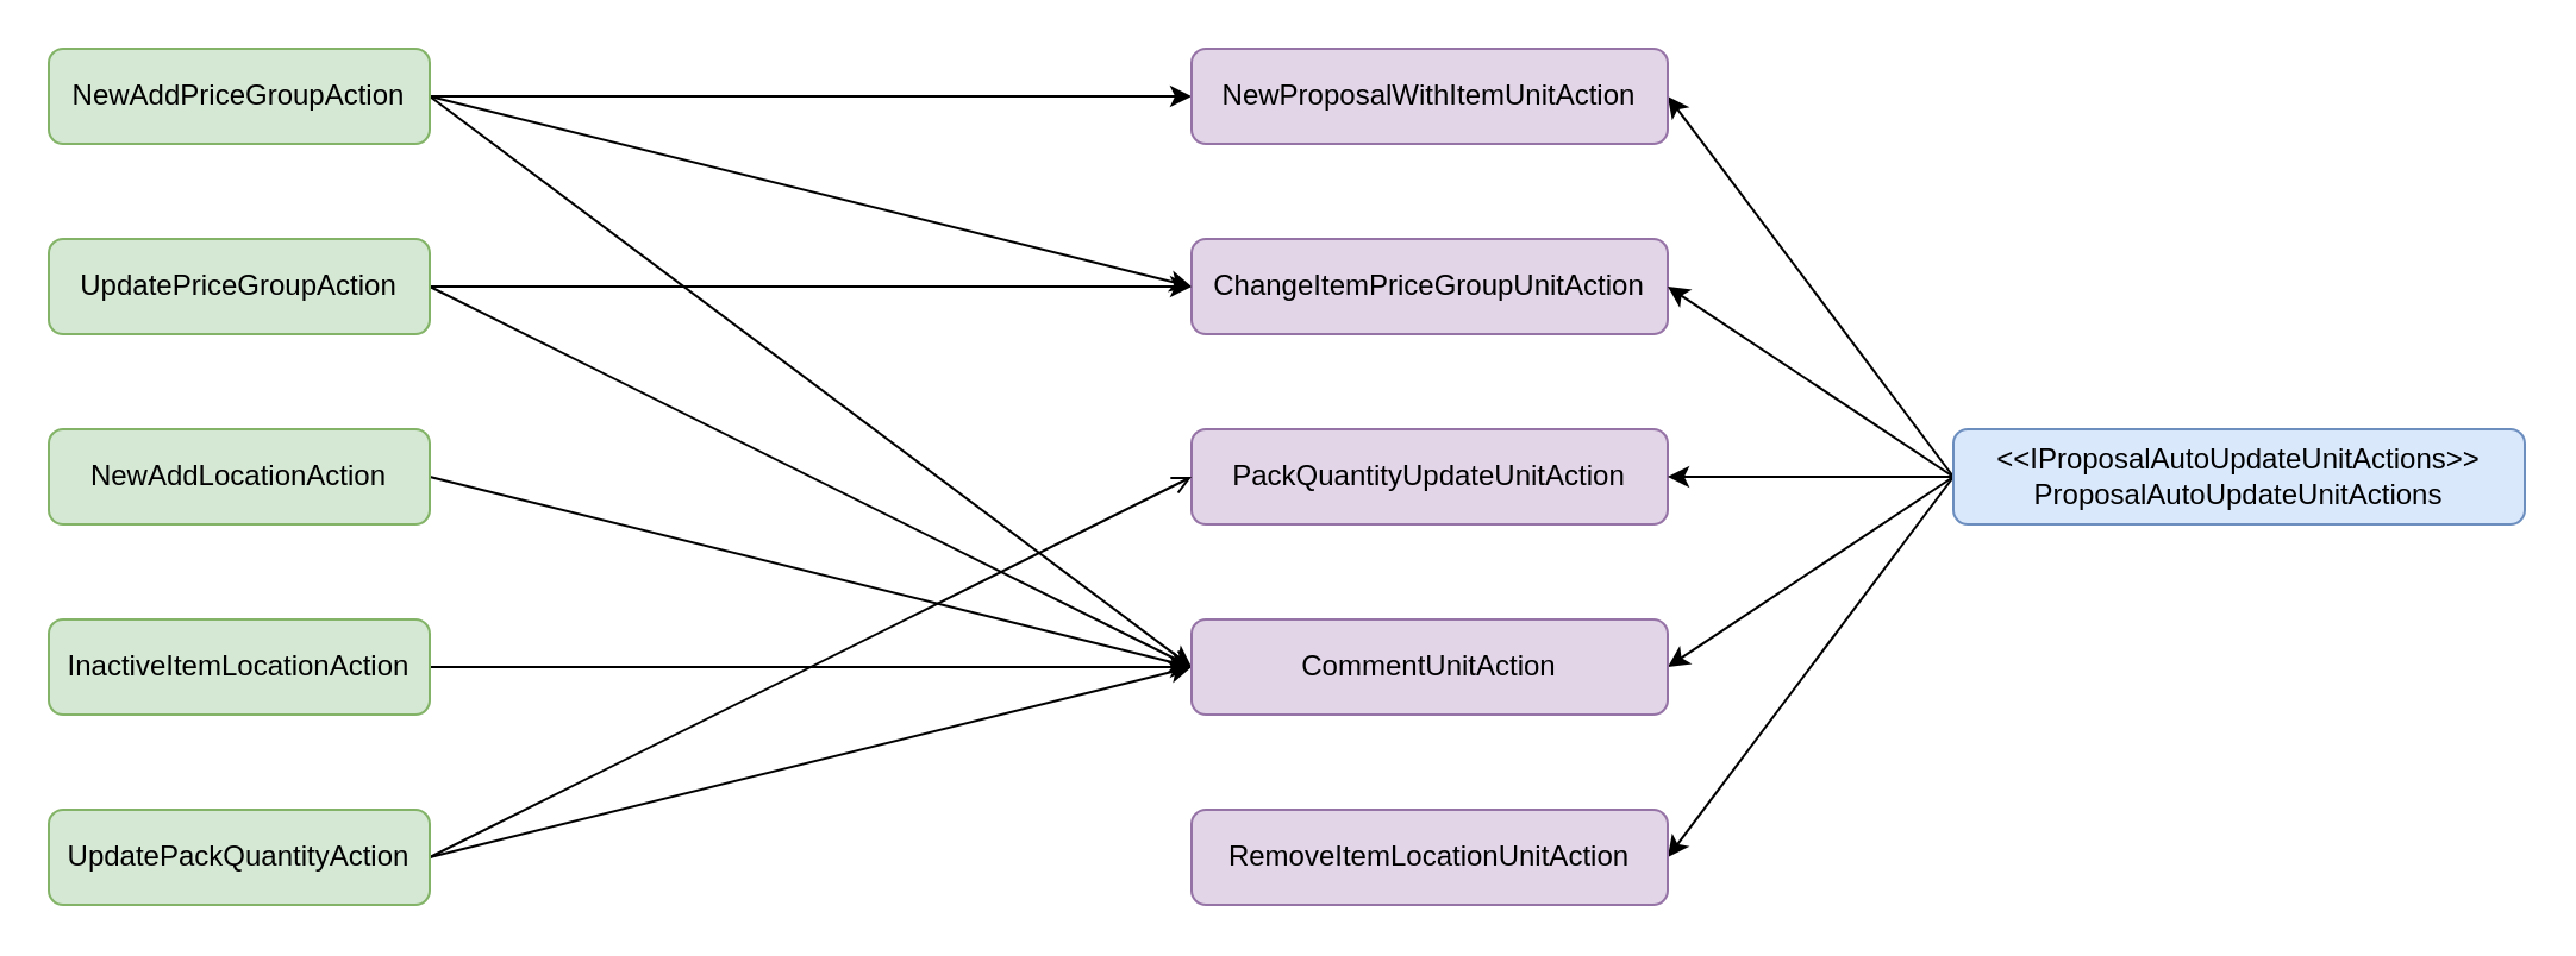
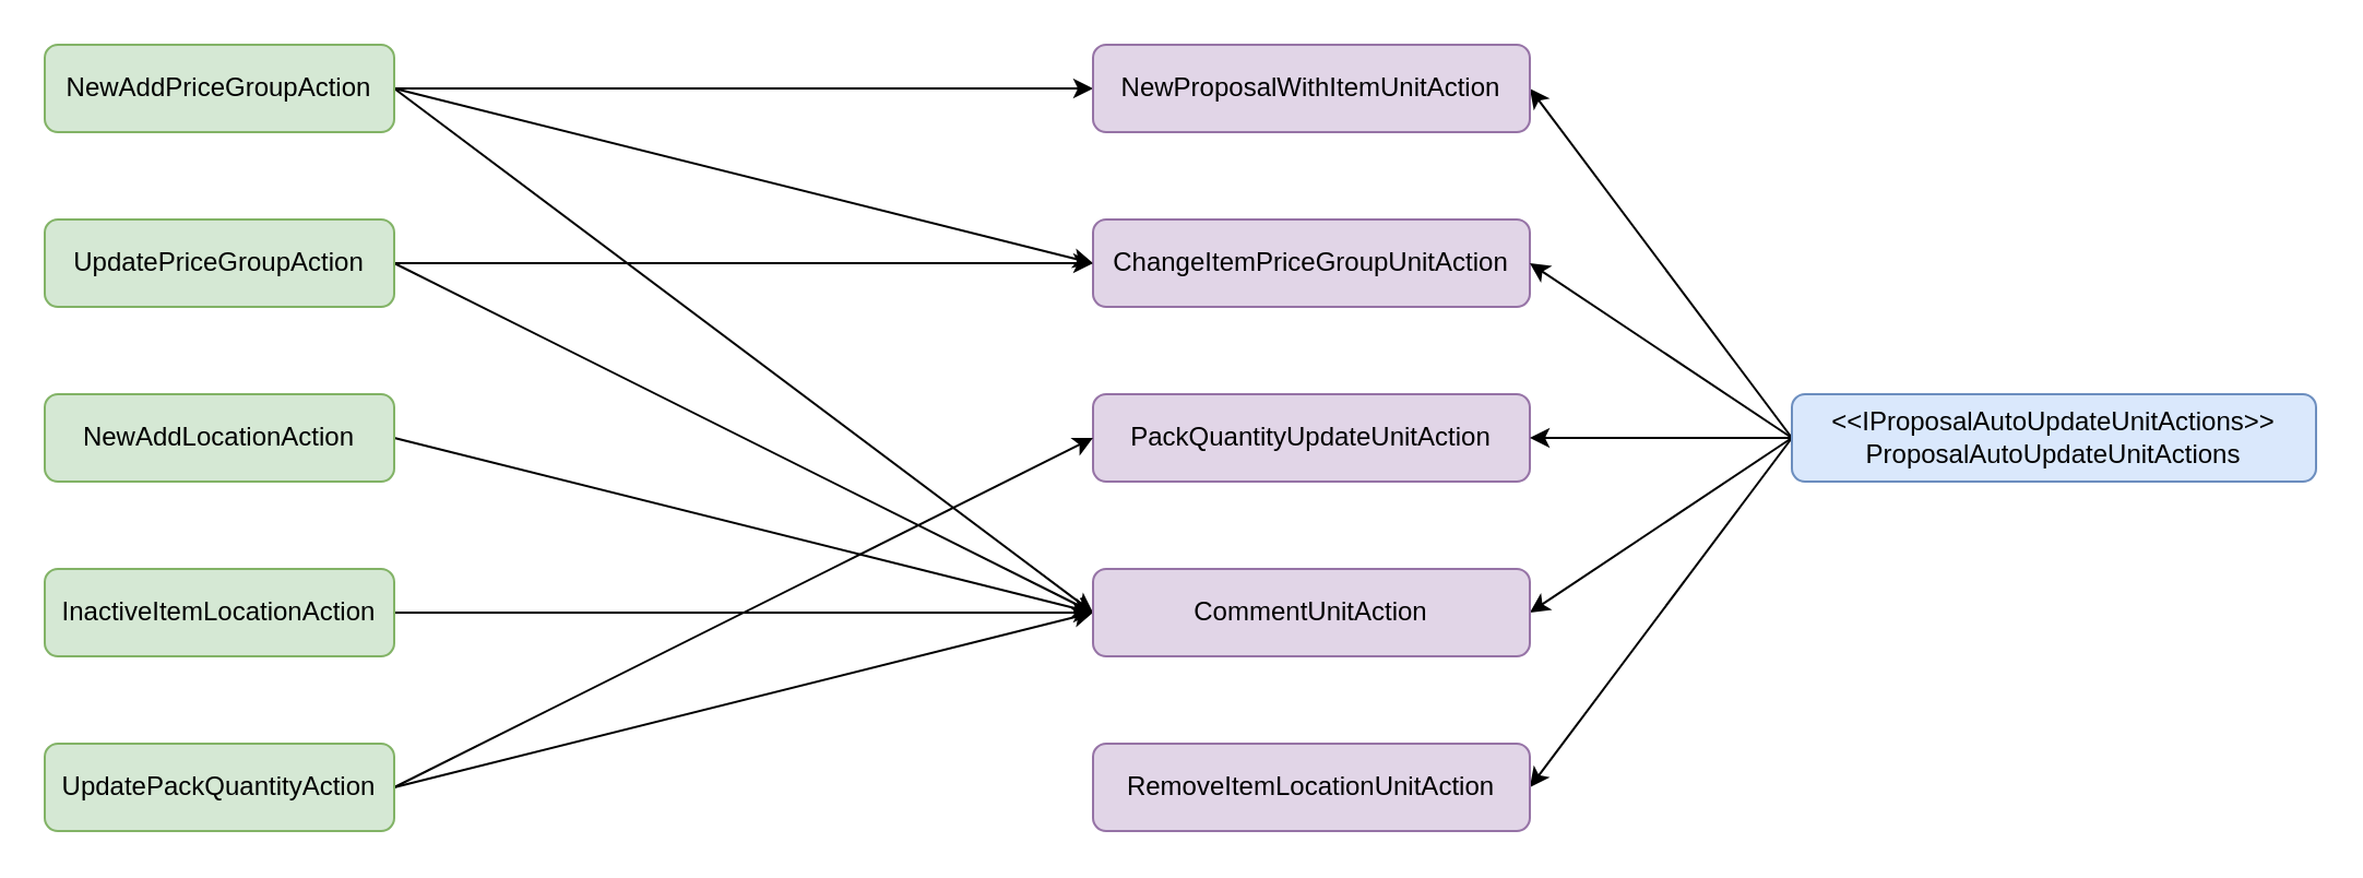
  <mxCell id="0" />
  <mxCell id="1" parent="0" />
  <mxCell id="2" style="edgeStyle=none;rounded=0;orthogonalLoop=1;jettySize=auto;html=1;entryX=0;entryY=0.5;entryDx=0;entryDy=0;startArrow=none;startFill=0;endArrow=classic;endFill=1;exitX=1;exitY=0.5;exitDx=0;exitDy=0;" edge="1" parent="1" source="5" target="14"><mxGeometry relative="1" as="geometry" /></mxCell>
  <mxCell id="3" style="edgeStyle=none;rounded=0;orthogonalLoop=1;jettySize=auto;html=1;startArrow=none;startFill=0;endArrow=classic;endFill=1;exitX=1;exitY=0.5;exitDx=0;exitDy=0;entryX=0;entryY=0.5;entryDx=0;entryDy=0;" edge="1" parent="1" source="5" target="6"><mxGeometry relative="1" as="geometry" /></mxCell>
  <mxCell id="4" style="edgeStyle=none;rounded=0;orthogonalLoop=1;jettySize=auto;html=1;entryX=0;entryY=0.5;entryDx=0;entryDy=0;startArrow=none;startFill=0;endArrow=classic;endFill=1;exitX=1;exitY=0.5;exitDx=0;exitDy=0;" edge="1" parent="1" source="5" target="25"><mxGeometry relative="1" as="geometry" /></mxCell>
  <mxCell id="5" value="NewAddPriceGroupAction" style="rounded=1;whiteSpace=wrap;html=1;fillColor=#d5e8d4;strokeColor=#82b366;" vertex="1" parent="1"><mxGeometry x="20" y="20" width="160" height="40" as="geometry" /></mxCell>
  <mxCell id="6" value="ChangeItemPriceGroupUnitAction" style="rounded=1;whiteSpace=wrap;html=1;fillColor=#e1d5e7;strokeColor=#9673a6;" vertex="1" parent="1"><mxGeometry x="500" y="100" width="200" height="40" as="geometry" /></mxCell>
  <mxCell id="7" value="PackQuantityUpdateUnitAction" style="rounded=1;whiteSpace=wrap;html=1;fillColor=#e1d5e7;strokeColor=#9673a6;" vertex="1" parent="1"><mxGeometry x="500" y="180" width="200" height="40" as="geometry" /></mxCell>
  <mxCell id="8" style="rounded=0;orthogonalLoop=1;jettySize=auto;html=1;entryX=1;entryY=0.5;entryDx=0;entryDy=0;exitX=0;exitY=0.5;exitDx=0;exitDy=0;startArrow=none;startFill=0;" edge="1" parent="1" source="13" target="6"><mxGeometry relative="1" as="geometry" /></mxCell>
  <mxCell id="9" style="edgeStyle=none;rounded=0;orthogonalLoop=1;jettySize=auto;html=1;entryX=1;entryY=0.5;entryDx=0;entryDy=0;exitX=0;exitY=0.5;exitDx=0;exitDy=0;" edge="1" parent="1" source="13" target="7"><mxGeometry relative="1" as="geometry" /></mxCell>
  <mxCell id="10" style="edgeStyle=none;rounded=0;orthogonalLoop=1;jettySize=auto;html=1;entryX=1;entryY=0.5;entryDx=0;entryDy=0;startArrow=none;startFill=0;endArrow=classic;endFill=1;exitX=0;exitY=0.5;exitDx=0;exitDy=0;" edge="1" parent="1" source="13" target="14"><mxGeometry relative="1" as="geometry" /></mxCell>
  <mxCell id="11" style="edgeStyle=none;rounded=0;orthogonalLoop=1;jettySize=auto;html=1;entryX=1;entryY=0.5;entryDx=0;entryDy=0;startArrow=none;startFill=0;endArrow=classic;endFill=1;exitX=0;exitY=0.5;exitDx=0;exitDy=0;" edge="1" parent="1" source="13" target="25"><mxGeometry relative="1" as="geometry" /></mxCell>
  <mxCell id="12" style="edgeStyle=none;rounded=0;orthogonalLoop=1;jettySize=auto;html=1;entryX=1;entryY=0.5;entryDx=0;entryDy=0;startArrow=none;startFill=0;endArrow=classic;endFill=1;exitX=0;exitY=0.5;exitDx=0;exitDy=0;" edge="1" parent="1" source="13" target="26"><mxGeometry relative="1" as="geometry" /></mxCell>
  <mxCell id="13" value="&amp;lt;&amp;lt;IProposalAutoUpdateUnitActions&amp;gt;&amp;gt;&lt;br&gt;ProposalAutoUpdateUnitActions" style="rounded=1;whiteSpace=wrap;html=1;fillColor=#dae8fc;strokeColor=#6c8ebf;" vertex="1" parent="1"><mxGeometry x="820" y="180" width="240" height="40" as="geometry" /></mxCell>
  <mxCell id="14" value="NewProposalWithItemUnitAction" style="rounded=1;whiteSpace=wrap;html=1;fillColor=#e1d5e7;strokeColor=#9673a6;" vertex="1" parent="1"><mxGeometry x="500" y="20" width="200" height="40" as="geometry" /></mxCell>
  <mxCell id="15" style="edgeStyle=none;rounded=0;orthogonalLoop=1;jettySize=auto;html=1;entryX=0;entryY=0.5;entryDx=0;entryDy=0;startArrow=none;startFill=0;endArrow=classic;endFill=1;exitX=1;exitY=0.5;exitDx=0;exitDy=0;" edge="1" parent="1" source="17" target="6"><mxGeometry relative="1" as="geometry" /></mxCell>
  <mxCell id="16" style="edgeStyle=none;rounded=0;orthogonalLoop=1;jettySize=auto;html=1;entryX=0;entryY=0.5;entryDx=0;entryDy=0;startArrow=none;startFill=0;endArrow=open;endFill=1;exitX=1;exitY=0.5;exitDx=0;exitDy=0;" edge="1" parent="1" source="17" target="25"><mxGeometry relative="1" as="geometry" /></mxCell>
  <mxCell id="17" value="UpdatePriceGroupAction" style="rounded=1;whiteSpace=wrap;html=1;fillColor=#d5e8d4;strokeColor=#82b366;" vertex="1" parent="1"><mxGeometry x="20" y="100" width="160" height="40" as="geometry" /></mxCell>
  <mxCell id="18" style="edgeStyle=none;rounded=0;orthogonalLoop=1;jettySize=auto;html=1;entryX=0;entryY=0.5;entryDx=0;entryDy=0;startArrow=none;startFill=0;endArrow=classic;endFill=1;exitX=1;exitY=0.5;exitDx=0;exitDy=0;" edge="1" parent="1" source="20" target="25"><mxGeometry relative="1" as="geometry" /></mxCell>
- <mxCell id="19" style="edgeStyle=none;rounded=0;orthogonalLoop=1;jettySize=auto;html=1;entryX=0;entryY=0.5;entryDx=0;entryDy=0;startArrow=none;startFill=0;endArrow=open;endFill=1;exitX=1;exitY=0.5;exitDx=0;exitDy=0;" edge="1" parent="1" source="20" target="7"><mxGeometry relative="1" as="geometry" /></mxCell>
+ <mxCell id="19" style="edgeStyle=none;rounded=0;orthogonalLoop=1;jettySize=auto;html=1;entryX=0;entryY=0.5;entryDx=0;entryDy=0;startArrow=none;startFill=0;endArrow=classic;endFill=1;exitX=1;exitY=0.5;exitDx=0;exitDy=0;" edge="1" parent="1" source="20" target="7"><mxGeometry relative="1" as="geometry" /></mxCell>
  <mxCell id="20" value="UpdatePackQuantityAction" style="rounded=1;whiteSpace=wrap;html=1;fillColor=#d5e8d4;strokeColor=#82b366;" vertex="1" parent="1"><mxGeometry x="20" y="340" width="160" height="40" as="geometry" /></mxCell>
  <mxCell id="21" style="edgeStyle=none;rounded=0;orthogonalLoop=1;jettySize=auto;html=1;entryX=0;entryY=0.5;entryDx=0;entryDy=0;startArrow=none;startFill=0;endArrow=classic;endFill=1;exitX=1;exitY=0.5;exitDx=0;exitDy=0;" edge="1" parent="1" source="22" target="25"><mxGeometry relative="1" as="geometry" /></mxCell>
  <mxCell id="22" value="NewAddLocationAction" style="rounded=1;whiteSpace=wrap;html=1;fillColor=#d5e8d4;strokeColor=#82b366;" vertex="1" parent="1"><mxGeometry x="20" y="180" width="160" height="40" as="geometry" /></mxCell>
  <mxCell id="23" style="edgeStyle=none;rounded=0;orthogonalLoop=1;jettySize=auto;html=1;entryX=0;entryY=0.5;entryDx=0;entryDy=0;startArrow=none;startFill=0;endArrow=classic;endFill=1;exitX=1;exitY=0.5;exitDx=0;exitDy=0;" edge="1" parent="1" source="24" target="25"><mxGeometry relative="1" as="geometry" /></mxCell>
  <mxCell id="24" value="InactiveItemLocationAction" style="rounded=1;whiteSpace=wrap;html=1;fillColor=#d5e8d4;strokeColor=#82b366;" vertex="1" parent="1"><mxGeometry x="20" y="260" width="160" height="40" as="geometry" /></mxCell>
  <mxCell id="25" value="CommentUnitAction" style="rounded=1;whiteSpace=wrap;html=1;fillColor=#e1d5e7;strokeColor=#9673a6;" vertex="1" parent="1"><mxGeometry x="500" y="260" width="200" height="40" as="geometry" /></mxCell>
  <mxCell id="26" value="RemoveItemLocationUnitAction" style="rounded=1;whiteSpace=wrap;html=1;fillColor=#e1d5e7;strokeColor=#9673a6;" vertex="1" parent="1"><mxGeometry x="500" y="340" width="200" height="40" as="geometry" /></mxCell>
